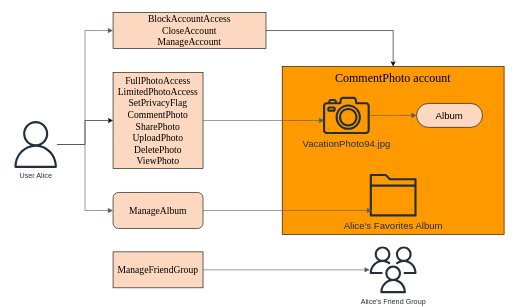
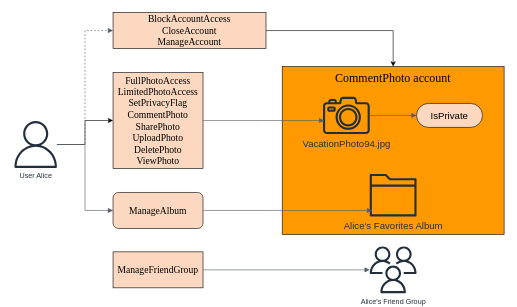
  <mxCell id="0" />
  <mxCell id="1" parent="0" />
  <mxCell id="2" value="" style="edgeStyle=orthogonalEdgeStyle;rounded=0;orthogonalLoop=1;jettySize=auto;html=1;" edge="1" parent="1" source="3" target="13"><mxGeometry relative="1" as="geometry" /></mxCell>
  <mxCell id="3" value="User Alice" style="sketch=0;outlineConnect=0;fontColor=#232F3E;gradientColor=none;fillColor=#232F3D;strokeColor=none;dashed=0;verticalLabelPosition=bottom;verticalAlign=top;align=center;html=1;fontSize=12;fontStyle=0;aspect=fixed;pointerEvents=1;shape=mxgraph.aws4.user;" parent="1" vertex="1"><mxGeometry x="20" y="201" width="78" height="78" as="geometry" /></mxCell>
  <mxCell id="4" value="Alice's Friend Group" style="sketch=0;outlineConnect=0;fontColor=#232F3E;gradientColor=none;fillColor=#232F3D;strokeColor=none;dashed=0;verticalLabelPosition=bottom;verticalAlign=top;align=center;html=1;fontSize=12;fontStyle=0;aspect=fixed;pointerEvents=1;shape=mxgraph.aws4.users;strokeWidth=2;" parent="1" vertex="1"><mxGeometry x="616" y="410" width="78" height="78" as="geometry" /></mxCell>
  <mxCell id="5" value="&lt;font face=&quot;Amazon Ember&quot; style=&quot;font-size: 16px;&quot;&gt;ManageAlbum&lt;/font&gt;" style="whiteSpace=wrap;html=1;fillColor=#fbd8bf;strokeColor=#000000;rounded=1;" vertex="1" parent="1"><mxGeometry x="188" y="320" width="150" height="60" as="geometry" /></mxCell>
  <mxCell id="6" value="" style="group" vertex="1" connectable="0" parent="1"><mxGeometry x="470" y="110" width="370" height="280" as="geometry" /></mxCell>
  <mxCell id="7" value="&lt;font face=&quot;Amazon Ember&quot; style=&quot;font-size: 20px;&quot;&gt;CommentPhoto account&lt;/font&gt;" style="rounded=0;whiteSpace=wrap;html=1;fillColor=#ff9900;strokeColor=#000000;verticalAlign=top;" vertex="1" parent="6"><mxGeometry width="370" height="280" as="geometry" /></mxCell>
- <mxCell id="8" value="&lt;font style=&quot;font-size: 16px;&quot;&gt;Album&lt;/font&gt;" style="whiteSpace=wrap;html=1;rounded=1;arcSize=50;align=center;verticalAlign=middle;strokeWidth=1;autosize=1;spacing=4;treeFolding=1;treeMoving=1;newEdgeStyle={&quot;edgeStyle&quot;:&quot;entityRelationEdgeStyle&quot;,&quot;startArrow&quot;:&quot;none&quot;,&quot;endArrow&quot;:&quot;none&quot;,&quot;segment&quot;:10,&quot;curved&quot;:1};labelBackgroundColor=none;fillColor=#FBD8BF;" parent="6" vertex="1"><mxGeometry x="224" y="61.5" width="110" height="40" as="geometry" /></mxCell>
+ <mxCell id="8" value="&lt;font style=&quot;font-size: 16px;&quot;&gt;IsPrivate&lt;/font&gt;" style="whiteSpace=wrap;html=1;rounded=1;arcSize=50;align=center;verticalAlign=middle;strokeWidth=1;autosize=1;spacing=4;treeFolding=1;treeMoving=1;newEdgeStyle={&quot;edgeStyle&quot;:&quot;entityRelationEdgeStyle&quot;,&quot;startArrow&quot;:&quot;none&quot;,&quot;endArrow&quot;:&quot;none&quot;,&quot;segment&quot;:10,&quot;curved&quot;:1};labelBackgroundColor=none;fillColor=#FBD8BF;" parent="6" vertex="1"><mxGeometry x="224" y="61.5" width="110" height="40" as="geometry" /></mxCell>
  <mxCell id="9" value="&lt;font style=&quot;font-size: 16px;&quot;&gt;Alice's Favorites Album&lt;/font&gt;" style="sketch=0;outlineConnect=0;fontColor=#232F3E;gradientColor=none;fillColor=#232F3D;strokeColor=none;dashed=0;verticalLabelPosition=bottom;verticalAlign=top;align=center;html=1;fontSize=12;fontStyle=0;aspect=fixed;pointerEvents=1;shape=mxgraph.aws4.folder;" vertex="1" parent="6"><mxGeometry x="146" y="179" width="78" height="71" as="geometry" /></mxCell>
  <mxCell id="10" value="&lt;font style=&quot;font-size: 16px;&quot;&gt;VacationPhoto94.jpg&lt;/font&gt;" style="sketch=0;outlineConnect=0;fontColor=#232F3E;gradientColor=none;fillColor=#232F3D;strokeColor=none;dashed=0;verticalLabelPosition=bottom;verticalAlign=top;align=center;html=1;fontSize=12;fontStyle=0;aspect=fixed;pointerEvents=1;shape=mxgraph.aws4.camera2;" vertex="1" parent="6"><mxGeometry x="68" y="50.5" width="78" height="62" as="geometry" /></mxCell>
  <mxCell id="11" value="" style="edgeStyle=orthogonalEdgeStyle;html=1;endArrow=block;elbow=vertical;startArrow=none;endFill=1;strokeColor=#545B64;rounded=0;entryX=0;entryY=0.5;entryDx=0;entryDy=0;" edge="1" parent="6" source="10" target="8"><mxGeometry width="100" relative="1" as="geometry"><mxPoint x="340" y="300" as="sourcePoint" /><mxPoint x="440" y="300" as="targetPoint" /></mxGeometry></mxCell>
  <mxCell id="12" value="&lt;font face=&quot;Amazon Ember&quot; style=&quot;font-size: 16px;&quot;&gt;ManageFriendGroup&lt;/font&gt;" style="rounded=0;whiteSpace=wrap;html=1;fillColor=#fbd8bf;strokeColor=#000000;" vertex="1" parent="1"><mxGeometry x="188" y="419" width="150" height="60" as="geometry" /></mxCell>
  <mxCell id="13" value="&lt;font face=&quot;Amazon Ember&quot; style=&quot;font-size: 16px;&quot;&gt;FullPhotoAccess&lt;br&gt;LimitedPhotoAccess&lt;br&gt;SetPrivacyFlag&lt;br&gt;CommentPhoto&lt;br&gt;SharePhoto&lt;br&gt;UploadPhoto&lt;br&gt;DeletePhoto&lt;br&gt;ViewPhoto&lt;br&gt;&lt;/font&gt;" style="rounded=0;whiteSpace=wrap;html=1;fillColor=#fbd8bf;strokeColor=#000000;" vertex="1" parent="1"><mxGeometry x="188" y="120" width="150" height="160" as="geometry" /></mxCell>
  <mxCell id="14" style="edgeStyle=orthogonalEdgeStyle;rounded=0;orthogonalLoop=1;jettySize=auto;html=1;exitX=1;exitY=0.5;exitDx=0;exitDy=0;entryX=0.5;entryY=0;entryDx=0;entryDy=0;" edge="1" parent="1" source="15" target="7"><mxGeometry relative="1" as="geometry" /></mxCell>
  <mxCell id="15" value="&lt;font face=&quot;Amazon Ember&quot; style=&quot;font-size: 16px;&quot;&gt;BlockAccountAccess&lt;br&gt;CloseAccount&lt;br&gt;ManageAccount&lt;br&gt;&lt;/font&gt;" style="rounded=0;whiteSpace=wrap;html=1;fillColor=#fbd8bf;strokeColor=#000000;" vertex="1" parent="1"><mxGeometry x="188" y="20" width="255" height="60" as="geometry" /></mxCell>
  <mxCell id="16" value="" style="edgeStyle=orthogonalEdgeStyle;html=1;endArrow=block;elbow=vertical;startArrow=none;endFill=1;strokeColor=#545B64;rounded=0;exitX=1;exitY=0.5;exitDx=0;exitDy=0;" edge="1" parent="1" source="12" target="4"><mxGeometry width="100" relative="1" as="geometry"><mxPoint x="810" y="510" as="sourcePoint" /><mxPoint x="910" y="510" as="targetPoint" /></mxGeometry></mxCell>
  <mxCell id="17" value="" style="edgeStyle=orthogonalEdgeStyle;html=1;endArrow=block;elbow=vertical;startArrow=none;endFill=1;strokeColor=#545B64;rounded=0;exitX=1;exitY=0.5;exitDx=0;exitDy=0;" edge="1" parent="1" source="5"><mxGeometry width="100" relative="1" as="geometry"><mxPoint x="810" y="510" as="sourcePoint" /><mxPoint x="620" y="350" as="targetPoint" /></mxGeometry></mxCell>
  <mxCell id="18" value="" style="edgeStyle=orthogonalEdgeStyle;html=1;endArrow=block;elbow=vertical;startArrow=none;endFill=1;strokeColor=#545B64;rounded=0;exitX=1;exitY=0.5;exitDx=0;exitDy=0;" edge="1" parent="1" source="13"><mxGeometry width="100" relative="1" as="geometry"><mxPoint x="810" y="510" as="sourcePoint" /><mxPoint x="540" y="200" as="targetPoint" /></mxGeometry></mxCell>
  <mxCell id="19" value="" style="edgeStyle=orthogonalEdgeStyle;html=1;endArrow=block;elbow=vertical;startArrow=none;endFill=1;strokeColor=#545B64;rounded=0;entryX=0;entryY=0.5;entryDx=0;entryDy=0;" edge="1" parent="1" source="3" target="5"><mxGeometry width="100" relative="1" as="geometry"><mxPoint x="90" y="390" as="sourcePoint" /><mxPoint x="140" y="370" as="targetPoint" /></mxGeometry></mxCell>
- <mxCell id="20" value="" style="edgeStyle=orthogonalEdgeStyle;html=1;endArrow=block;elbow=vertical;startArrow=none;endFill=1;strokeColor=#545B64;rounded=0;entryX=0;entryY=0.5;entryDx=0;entryDy=0;" edge="1" parent="1" source="3" target="15"><mxGeometry width="100" relative="1" as="geometry"><mxPoint x="810" y="410" as="sourcePoint" /><mxPoint x="910" y="410" as="targetPoint" /></mxGeometry></mxCell>
+ <mxCell id="20" value="" style="edgeStyle=orthogonalEdgeStyle;html=1;endArrow=block;elbow=vertical;startArrow=none;endFill=1;strokeColor=#545B64;rounded=0;entryX=0;entryY=0.5;entryDx=0;entryDy=0;dashed=1;" edge="1" parent="1" source="3" target="15"><mxGeometry width="100" relative="1" as="geometry"><mxPoint x="810" y="410" as="sourcePoint" /><mxPoint x="910" y="410" as="targetPoint" /></mxGeometry></mxCell>
